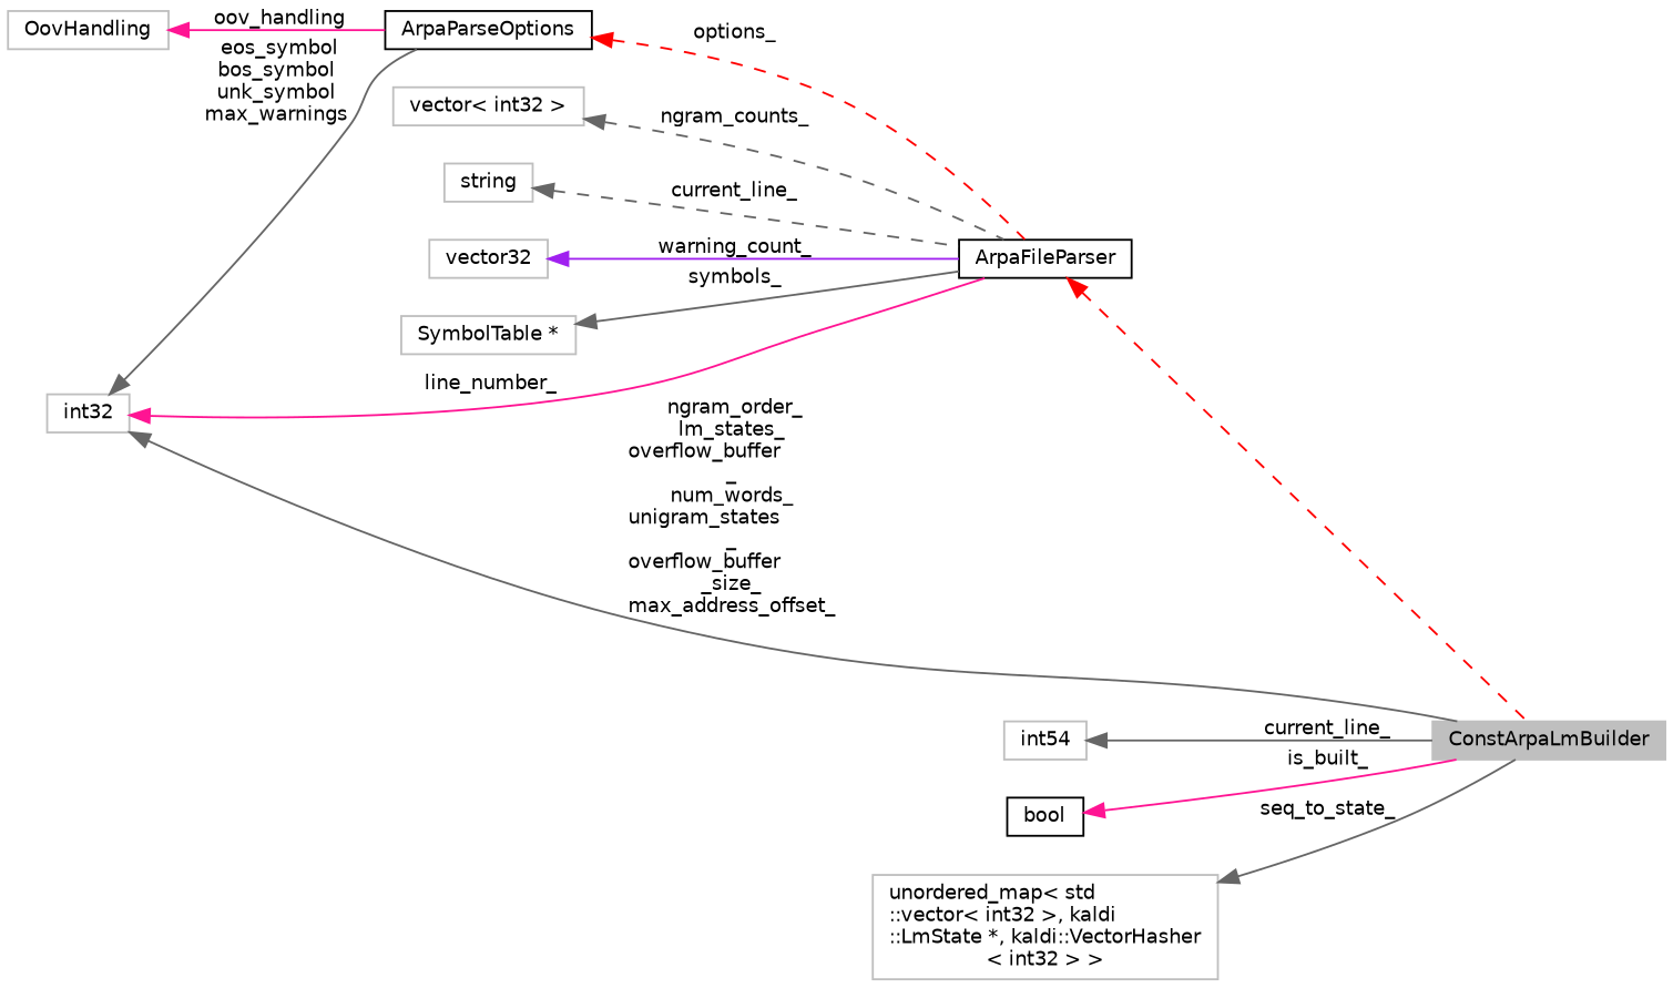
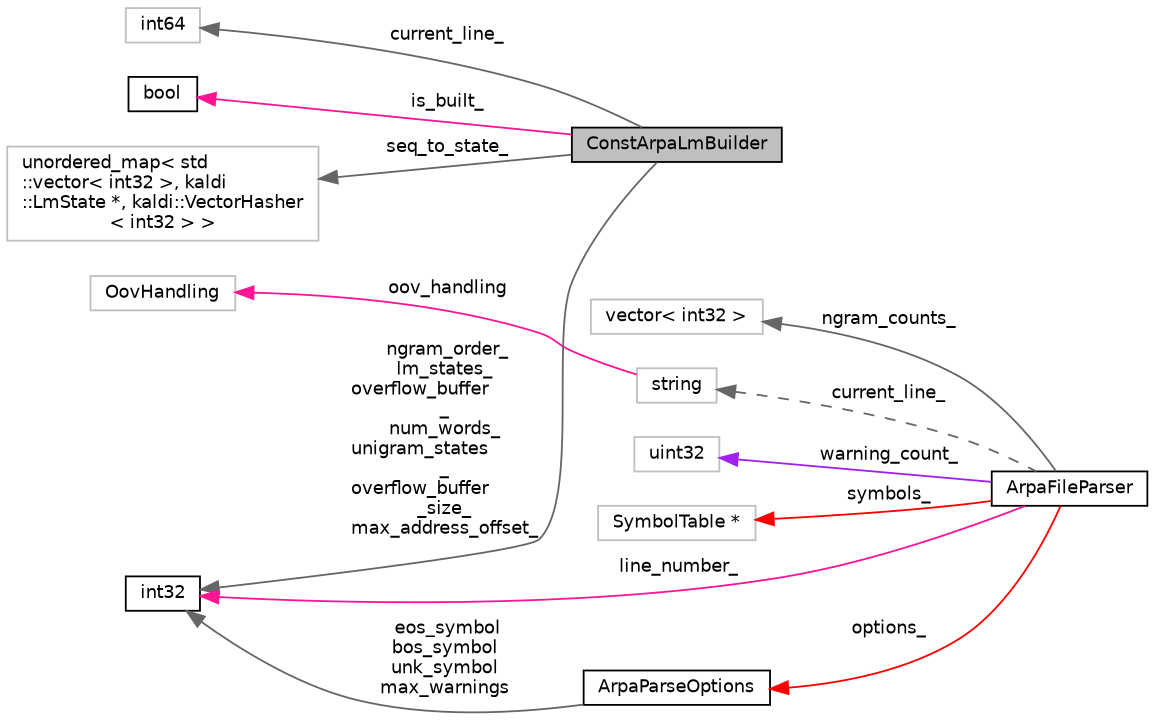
  digraph {
    rankdir=LR
    node [color=grey75 fillcolor=white fontname=Helvetica fontsize=10 shape=record style=filled]
    edge [color=gray40 dir=back fontname=Helvetica fontsize=10 labelfontname=Helvetica labelfontsize=10 style=solid]
-   n1 [fillcolor=grey75 fontcolor=black height=0.2 label=ConstArpaLmBuilder width=0.4]
+   n1 [color=black fillcolor=grey75 fontcolor=black height=0.2 label=ConstArpaLmBuilder width=0.4]
    n2 [color=black height=0.2 label=ArpaFileParser width=0.4]
    n3 [height=0.2 label="vector\< int32 \>" width=0.4]
    n4 [height=0.2 label=string width=0.4]
-   n5 [height=0.2 label=vector32 width=0.4]
+   n5 [height=0.2 label=uint32 width=0.4]
    n6 [height=0.2 label="SymbolTable *" width=0.4]
    n7 [color=black height=0.2 label=ArpaParseOptions width=0.4]
    n8 [height=0.2 label=OovHandling width=0.4]
-   n9 [height=0.2 label=int32 width=0.4]
-   n10 [height=0.2 label=int54 width=0.4]
+   n9 [color=black height=0.2 label=int32 width=0.4]
+   n10 [height=0.2 label=int64 width=0.4]
    n11 [color=black height=0.2 label=bool width=0.4]
    n12 [height=0.2 label="unordered_map\< std\l::vector\< int32 \>, kaldi\l::LmState *, kaldi::VectorHasher\l\< int32 \> \>" width=0.4]
-   n2 -> n1 [color=red style=dashed]
-   n3 -> n2 [label=" ngram_counts_" style=dashed]
+   n3 -> n2 [label=" ngram_counts_"]
    n4 -> n2 [label=" current_line_" style=dashed]
    n5 -> n2 [color=purple label=" warning_count_"]
-   n6 -> n2 [label=" symbols_"]
-   n7 -> n2 [color=red label=" options_" style=dashed]
-   n8 -> n7 [color=deeppink label=" oov_handling"]
+   n6 -> n2 [color=red label=" symbols_"]
+   n7 -> n2 [color=red label=" options_"]
+   n8 -> n4 [color=deeppink label=" oov_handling"]
    n9 -> n1 [label=" ngram_order_\nlm_states_\noverflow_buffer\l_\nnum_words_\nunigram_states\l_\noverflow_buffer\l_size_\nmax_address_offset_"]
    n9 -> n2 [color=deeppink label=" line_number_"]
    n9 -> n7 [label=" eos_symbol\nbos_symbol\nunk_symbol\nmax_warnings"]
    n10 -> n1 [label=" current_line_"]
    n11 -> n1 [color=deeppink label=" is_built_"]
    n12 -> n1 [label=" seq_to_state_"]
  }
